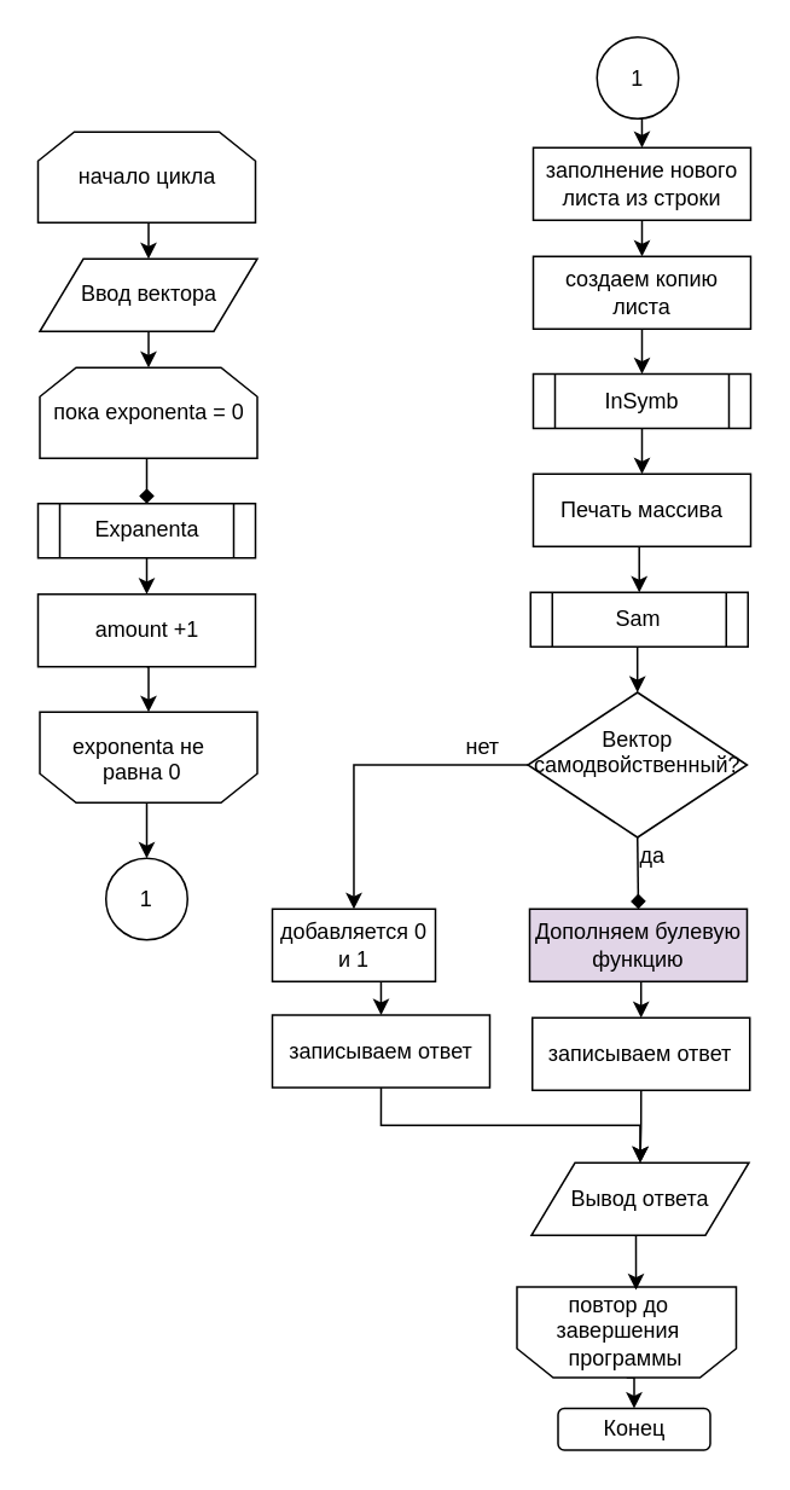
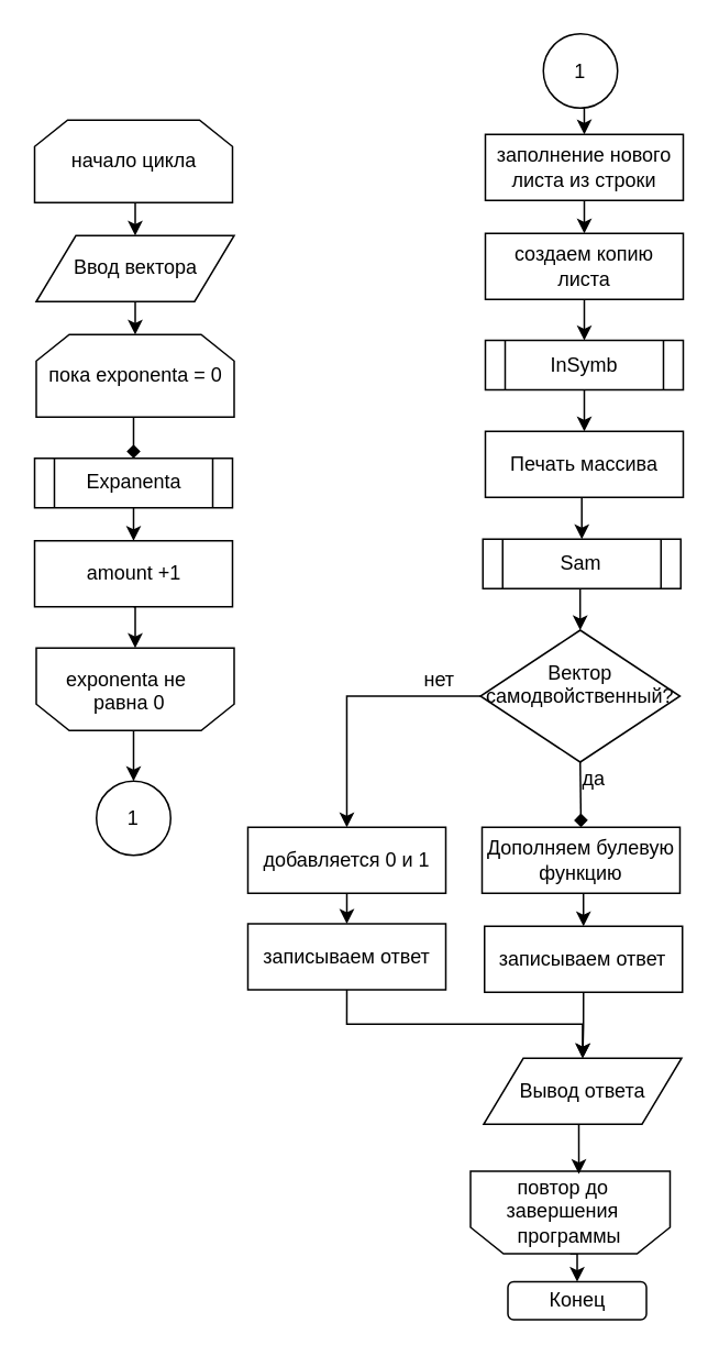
  <mxCell id="0" />
  <mxCell id="1" parent="0" />
  <mxCell id="2" style="edgeStyle=orthogonalEdgeStyle;rounded=0;orthogonalLoop=1;jettySize=auto;html=1;exitX=0.5;exitY=1;exitDx=0;exitDy=0;entryX=0.5;entryY=0;entryDx=0;entryDy=0;" edge="1" parent="1" source="3" target="17"><mxGeometry relative="1" as="geometry" /></mxCell>
  <mxCell id="3" value="Expanenta" style="shape=process;whiteSpace=wrap;html=1;backgroundOutline=1;" vertex="1" parent="1"><mxGeometry x="20.5" y="277.333" width="120" height="30" as="geometry" /></mxCell>
  <mxCell id="4" style="edgeStyle=orthogonalEdgeStyle;rounded=0;orthogonalLoop=1;jettySize=auto;html=1;exitX=0.5;exitY=1;exitDx=0;exitDy=0;entryX=0.5;entryY=0;entryDx=0;entryDy=0;" edge="1" parent="1" source="5" target="10"><mxGeometry relative="1" as="geometry" /></mxCell>
  <mxCell id="5" value="начало цикла" style="shape=loopLimit;whiteSpace=wrap;html=1;" vertex="1" parent="1"><mxGeometry x="20.5" y="72.333" width="120" height="50" as="geometry" /></mxCell>
  <mxCell id="6" style="edgeStyle=orthogonalEdgeStyle;rounded=0;orthogonalLoop=1;jettySize=auto;html=1;exitX=0.5;exitY=0;exitDx=0;exitDy=0;entryX=0.5;entryY=0;entryDx=0;entryDy=0;" edge="1" parent="1" source="7" target="43"><mxGeometry relative="1" as="geometry" /></mxCell>
  <mxCell id="7" value="" style="shape=loopLimit;whiteSpace=wrap;html=1;rotation=180;" vertex="1" parent="1"><mxGeometry x="284.833" y="709.5" width="121" height="50" as="geometry" /></mxCell>
  <mxCell id="8" value="&amp;nbsp; повтор до &lt;br&gt;завершения&lt;br&gt;&amp;nbsp; программы" style="text;html=1;resizable=0;points=[];autosize=1;align=left;verticalAlign=top;spacingTop=-4;" vertex="1" parent="1"><mxGeometry x="305.333" y="709.5" width="80" height="40" as="geometry" /></mxCell>
  <mxCell id="9" style="edgeStyle=orthogonalEdgeStyle;rounded=0;orthogonalLoop=1;jettySize=auto;html=1;exitX=0.5;exitY=1;exitDx=0;exitDy=0;entryX=0.5;entryY=0;entryDx=0;entryDy=0;" edge="1" parent="1" source="10" target="12"><mxGeometry relative="1" as="geometry" /></mxCell>
  <mxCell id="10" value="&lt;span&gt;Ввод вектора&lt;/span&gt;" style="shape=parallelogram;perimeter=parallelogramPerimeter;whiteSpace=wrap;html=1;" vertex="1" parent="1"><mxGeometry x="21.5" y="142.333" width="120" height="40" as="geometry" /></mxCell>
  <mxCell id="11" style="edgeStyle=orthogonalEdgeStyle;rounded=0;orthogonalLoop=1;jettySize=auto;html=1;exitX=0.5;exitY=1;exitDx=0;exitDy=0;entryX=0.5;entryY=0;entryDx=0;entryDy=0;endArrow=diamond;" edge="1" parent="1" source="12" target="3"><mxGeometry relative="1" as="geometry" /></mxCell>
  <mxCell id="12" value="пока exponenta = 0" style="shape=loopLimit;whiteSpace=wrap;html=1;" vertex="1" parent="1"><mxGeometry x="21.5" y="202.333" width="120" height="50" as="geometry" /></mxCell>
  <mxCell id="13" style="edgeStyle=orthogonalEdgeStyle;rounded=0;orthogonalLoop=1;jettySize=auto;html=1;exitX=0.5;exitY=0;exitDx=0;exitDy=0;entryX=0.5;entryY=0;entryDx=0;entryDy=0;" edge="1" parent="1" source="14" target="44"><mxGeometry relative="1" as="geometry" /></mxCell>
  <mxCell id="14" value="" style="shape=loopLimit;whiteSpace=wrap;html=1;rotation=180;" vertex="1" parent="1"><mxGeometry x="21.5" y="392.333" width="120" height="50" as="geometry" /></mxCell>
  <mxCell id="15" value="&lt;span&gt;exponenta не&lt;br&gt;&amp;nbsp; &amp;nbsp; &amp;nbsp;равна 0&lt;/span&gt;" style="text;html=1;resizable=0;points=[];autosize=1;align=left;verticalAlign=top;spacingTop=-4;" vertex="1" parent="1"><mxGeometry x="37.5" y="402.333" width="90" height="30" as="geometry" /></mxCell>
  <mxCell id="16" style="edgeStyle=orthogonalEdgeStyle;rounded=0;orthogonalLoop=1;jettySize=auto;html=1;exitX=0.5;exitY=1;exitDx=0;exitDy=0;entryX=0.5;entryY=1;entryDx=0;entryDy=0;" edge="1" parent="1" source="17" target="14"><mxGeometry relative="1" as="geometry" /></mxCell>
  <mxCell id="17" value="amount +1" style="rounded=0;whiteSpace=wrap;html=1;" vertex="1" parent="1"><mxGeometry x="20.5" y="327.333" width="120" height="40" as="geometry" /></mxCell>
  <mxCell id="18" style="edgeStyle=orthogonalEdgeStyle;rounded=0;orthogonalLoop=1;jettySize=auto;html=1;exitX=0.5;exitY=1;exitDx=0;exitDy=0;entryX=0.5;entryY=0;entryDx=0;entryDy=0;" edge="1" parent="1" source="19" target="21"><mxGeometry relative="1" as="geometry" /></mxCell>
  <mxCell id="19" value="заполнение нового листа из строки" style="rounded=0;whiteSpace=wrap;html=1;" vertex="1" parent="1"><mxGeometry x="293.833" y="81" width="120" height="40" as="geometry" /></mxCell>
  <mxCell id="20" style="edgeStyle=orthogonalEdgeStyle;rounded=0;orthogonalLoop=1;jettySize=auto;html=1;exitX=0.5;exitY=1;exitDx=0;exitDy=0;entryX=0.5;entryY=0;entryDx=0;entryDy=0;" edge="1" parent="1" source="21" target="23"><mxGeometry relative="1" as="geometry" /></mxCell>
  <mxCell id="21" value="создаем копию листа" style="rounded=0;whiteSpace=wrap;html=1;" vertex="1" parent="1"><mxGeometry x="293.833" y="141" width="120" height="40" as="geometry" /></mxCell>
  <mxCell id="22" style="edgeStyle=orthogonalEdgeStyle;rounded=0;orthogonalLoop=1;jettySize=auto;html=1;exitX=0.5;exitY=1;exitDx=0;exitDy=0;entryX=0.5;entryY=0;entryDx=0;entryDy=0;" edge="1" parent="1" source="23" target="25"><mxGeometry relative="1" as="geometry" /></mxCell>
  <mxCell id="23" value="InSymb" style="shape=process;whiteSpace=wrap;html=1;backgroundOutline=1;" vertex="1" parent="1"><mxGeometry x="293.833" y="205.833" width="120" height="30" as="geometry" /></mxCell>
  <mxCell id="24" style="edgeStyle=orthogonalEdgeStyle;rounded=0;orthogonalLoop=1;jettySize=auto;html=1;exitX=0.5;exitY=1;exitDx=0;exitDy=0;entryX=0.5;entryY=0;entryDx=0;entryDy=0;" edge="1" parent="1" source="25" target="27"><mxGeometry relative="1" as="geometry" /></mxCell>
  <mxCell id="25" value="Печать массива" style="rounded=0;whiteSpace=wrap;html=1;" vertex="1" parent="1"><mxGeometry x="293.833" y="261" width="120" height="40" as="geometry" /></mxCell>
  <mxCell id="26" style="edgeStyle=orthogonalEdgeStyle;rounded=0;orthogonalLoop=1;jettySize=auto;html=1;exitX=0.5;exitY=1;exitDx=0;exitDy=0;entryX=0.5;entryY=0;entryDx=0;entryDy=0;" edge="1" parent="1" source="27" target="30"><mxGeometry relative="1" as="geometry" /></mxCell>
  <mxCell id="27" value="Sam" style="shape=process;whiteSpace=wrap;html=1;backgroundOutline=1;" vertex="1" parent="1"><mxGeometry x="292.333" y="326.333" width="120" height="30" as="geometry" /></mxCell>
  <mxCell id="28" style="edgeStyle=orthogonalEdgeStyle;rounded=0;orthogonalLoop=1;jettySize=auto;html=1;exitX=0.5;exitY=1;exitDx=0;exitDy=0;entryX=0.5;entryY=0;entryDx=0;entryDy=0;endArrow=diamond;" edge="1" parent="1" source="30" target="32"><mxGeometry relative="1" as="geometry" /></mxCell>
  <mxCell id="29" style="edgeStyle=orthogonalEdgeStyle;rounded=0;orthogonalLoop=1;jettySize=auto;html=1;exitX=0;exitY=0.5;exitDx=0;exitDy=0;entryX=0.5;entryY=0;entryDx=0;entryDy=0;" edge="1" parent="1" source="30" target="37"><mxGeometry relative="1" as="geometry" /></mxCell>
  <mxCell id="30" value="Вектор самодвойственный?&lt;br&gt;&lt;br&gt;" style="rhombus;whiteSpace=wrap;html=1;" vertex="1" parent="1"><mxGeometry x="290.833" y="381.5" width="121" height="80" as="geometry" /></mxCell>
  <mxCell id="31" style="edgeStyle=orthogonalEdgeStyle;rounded=0;orthogonalLoop=1;jettySize=auto;html=1;exitX=0.5;exitY=1;exitDx=0;exitDy=0;entryX=0.5;entryY=0;entryDx=0;entryDy=0;" edge="1" parent="1" source="32" target="35"><mxGeometry relative="1" as="geometry" /></mxCell>
- <mxCell id="32" value="Дополняем булевую функцию" style="rounded=0;whiteSpace=wrap;html=1;fillColor=#e1d5e7;" vertex="1" parent="1"><mxGeometry x="291.833" y="501" width="120" height="40" as="geometry" /></mxCell>
+ <mxCell id="32" value="Дополняем булевую функцию" style="rounded=0;whiteSpace=wrap;html=1;" vertex="1" parent="1"><mxGeometry x="291.833" y="501" width="120" height="40" as="geometry" /></mxCell>
  <mxCell id="33" value="да" style="text;html=1;resizable=0;points=[];autosize=1;align=left;verticalAlign=top;spacingTop=-4;" vertex="1" parent="1"><mxGeometry x="351.333" y="461.5" width="30" height="20" as="geometry" /></mxCell>
  <mxCell id="34" style="edgeStyle=orthogonalEdgeStyle;rounded=0;orthogonalLoop=1;jettySize=auto;html=1;exitX=0.5;exitY=1;exitDx=0;exitDy=0;entryX=0.5;entryY=0;entryDx=0;entryDy=0;" edge="1" parent="1" source="35" target="42"><mxGeometry relative="1" as="geometry" /></mxCell>
  <mxCell id="35" value="записываем ответ" style="rounded=0;whiteSpace=wrap;html=1;" vertex="1" parent="1"><mxGeometry x="293.333" y="561" width="120" height="40" as="geometry" /></mxCell>
  <mxCell id="36" style="edgeStyle=orthogonalEdgeStyle;rounded=0;orthogonalLoop=1;jettySize=auto;html=1;exitX=0.5;exitY=1;exitDx=0;exitDy=0;entryX=0.5;entryY=0;entryDx=0;entryDy=0;" edge="1" parent="1" source="37" target="39"><mxGeometry relative="1" as="geometry" /></mxCell>
- <mxCell id="37" value="добавляется 0 и 1" style="rounded=0;whiteSpace=wrap;html=1;" vertex="1" parent="1"><mxGeometry x="149.833" y="501" width="90" height="40" as="geometry" /></mxCell>
+ <mxCell id="37" value="добавляется 0 и 1" style="rounded=0;whiteSpace=wrap;html=1;" vertex="1" parent="1"><mxGeometry x="149.833" y="501" width="120" height="40" as="geometry" /></mxCell>
  <mxCell id="38" style="edgeStyle=orthogonalEdgeStyle;rounded=0;orthogonalLoop=1;jettySize=auto;html=1;exitX=0.5;exitY=1;exitDx=0;exitDy=0;entryX=0.5;entryY=0;entryDx=0;entryDy=0;" edge="1" parent="1" source="39" target="42"><mxGeometry relative="1" as="geometry" /></mxCell>
  <mxCell id="39" value="записываем ответ" style="rounded=0;whiteSpace=wrap;html=1;" vertex="1" parent="1"><mxGeometry x="149.833" y="559.5" width="120" height="40" as="geometry" /></mxCell>
  <mxCell id="40" value="нет" style="text;html=1;resizable=0;points=[];autosize=1;align=left;verticalAlign=top;spacingTop=-4;" vertex="1" parent="1"><mxGeometry x="254.833" y="401.5" width="30" height="20" as="geometry" /></mxCell>
  <mxCell id="41" style="edgeStyle=orthogonalEdgeStyle;rounded=0;orthogonalLoop=1;jettySize=auto;html=1;exitX=0.5;exitY=1;exitDx=0;exitDy=0;entryX=0.565;entryY=0.042;entryDx=0;entryDy=0;entryPerimeter=0;" edge="1" parent="1" source="42" target="8"><mxGeometry relative="1" as="geometry" /></mxCell>
  <mxCell id="42" value="Вывод ответа" style="shape=parallelogram;perimeter=parallelogramPerimeter;whiteSpace=wrap;html=1;" vertex="1" parent="1"><mxGeometry x="292.833" y="641" width="120" height="40" as="geometry" /></mxCell>
  <mxCell id="43" value="Конец" style="rounded=1;whiteSpace=wrap;html=1;" vertex="1" parent="1"><mxGeometry x="307.5" y="776.5" width="84" height="23" as="geometry" /></mxCell>
  <mxCell id="44" value="1" style="ellipse;whiteSpace=wrap;html=1;aspect=fixed;" vertex="1" parent="1"><mxGeometry x="58" y="473" width="45" height="45" as="geometry" /></mxCell>
  <mxCell id="45" style="edgeStyle=orthogonalEdgeStyle;rounded=0;orthogonalLoop=1;jettySize=auto;html=1;exitX=0.5;exitY=1;exitDx=0;exitDy=0;entryX=0.5;entryY=0;entryDx=0;entryDy=0;" edge="1" parent="1" source="46" target="19"><mxGeometry relative="1" as="geometry" /></mxCell>
  <mxCell id="46" value="1" style="ellipse;whiteSpace=wrap;html=1;aspect=fixed;" vertex="1" parent="1"><mxGeometry x="329" y="20" width="45" height="45" as="geometry" /></mxCell>
